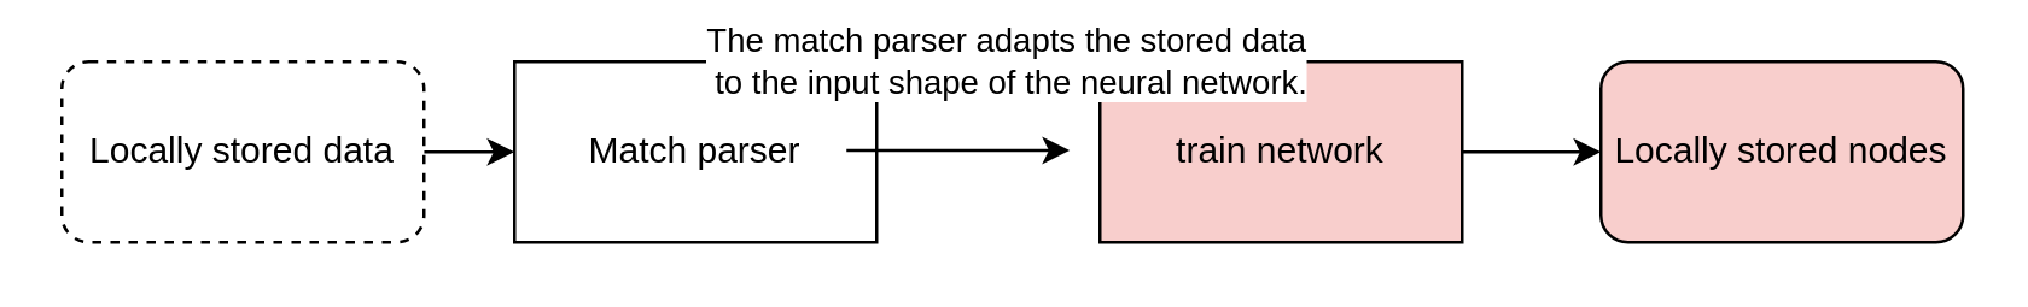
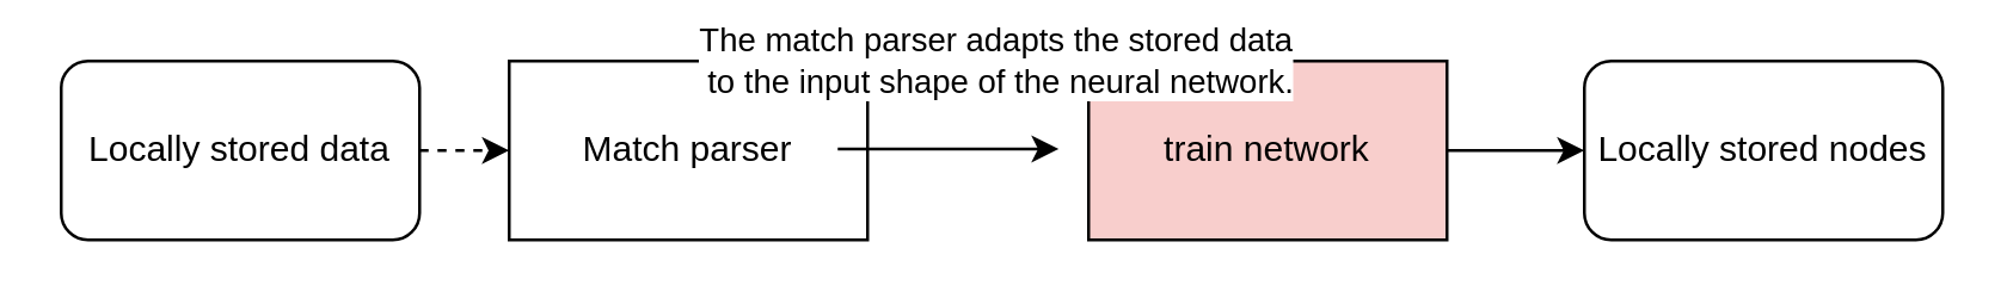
  <mxCell id="0" />
  <mxCell id="1" parent="0" />
- <mxCell id="2" style="edgeStyle=orthogonalEdgeStyle;rounded=0;orthogonalLoop=1;jettySize=auto;html=1;exitX=1;exitY=0.5;exitDx=0;exitDy=0;entryX=0;entryY=0.5;entryDx=0;entryDy=0;" parent="1" source="3" target="4" edge="1"><mxGeometry relative="1" as="geometry" /></mxCell>
- <mxCell id="3" value="Locally stored data" style="rounded=1;whiteSpace=wrap;html=1;dashed=1;" parent="1" vertex="1"><mxGeometry x="20" y="20" width="120" height="60" as="geometry" /></mxCell>
+ <mxCell id="2" style="edgeStyle=orthogonalEdgeStyle;rounded=0;orthogonalLoop=1;jettySize=auto;html=1;exitX=1;exitY=0.5;exitDx=0;exitDy=0;entryX=0;entryY=0.5;entryDx=0;entryDy=0;dashed=1;" parent="1" source="3" target="4" edge="1"><mxGeometry relative="1" as="geometry" /></mxCell>
+ <mxCell id="3" value="Locally stored data" style="rounded=1;whiteSpace=wrap;html=1;" parent="1" vertex="1"><mxGeometry x="20" y="20" width="120" height="60" as="geometry" /></mxCell>
  <mxCell id="4" value="Match parser" style="rounded=0;whiteSpace=wrap;html=1;" parent="1" vertex="1"><mxGeometry x="170" y="20" width="120" height="60" as="geometry" /></mxCell>
  <mxCell id="5" style="edgeStyle=orthogonalEdgeStyle;rounded=0;orthogonalLoop=1;jettySize=auto;html=1;exitX=1;exitY=0.5;exitDx=0;exitDy=0;entryX=0;entryY=0.5;entryDx=0;entryDy=0;" parent="1" source="6" edge="1"><mxGeometry relative="1" as="geometry"><mxPoint x="530" y="50" as="targetPoint" /></mxGeometry></mxCell>
  <mxCell id="6" value="train network" style="rounded=0;whiteSpace=wrap;html=1;fillColor=#f8cecc;" parent="1" vertex="1"><mxGeometry x="364" y="20" width="120" height="60" as="geometry" /></mxCell>
- <mxCell id="7" value="Locally stored nodes" style="rounded=1;whiteSpace=wrap;html=1;fillColor=#f8cecc;" parent="1" vertex="1"><mxGeometry x="530" y="20" width="120" height="60" as="geometry" /></mxCell>
+ <mxCell id="7" value="Locally stored nodes" style="rounded=1;whiteSpace=wrap;html=1;" parent="1" vertex="1"><mxGeometry x="530" y="20" width="120" height="60" as="geometry" /></mxCell>
  <mxCell id="8" style="edgeStyle=orthogonalEdgeStyle;rounded=0;orthogonalLoop=1;jettySize=auto;html=1;exitX=1;exitY=0.5;exitDx=0;exitDy=0;entryX=0;entryY=0.5;entryDx=0;entryDy=0;" parent="1" edge="1"><mxGeometry relative="1" as="geometry"><mxPoint x="280" y="49.5" as="sourcePoint" /><mxPoint x="354" y="49.5" as="targetPoint" /></mxGeometry></mxCell>
  <mxCell id="9" value="The match parser adapts the stored data&lt;br&gt;&amp;nbsp;to the input shape of the neural network." style="edgeLabel;html=1;align=center;verticalAlign=middle;resizable=0;points=[];" parent="8" vertex="1" connectable="0"><mxGeometry x="-0.004" relative="1" as="geometry"><mxPoint x="15" y="-30" as="offset" /></mxGeometry></mxCell>
